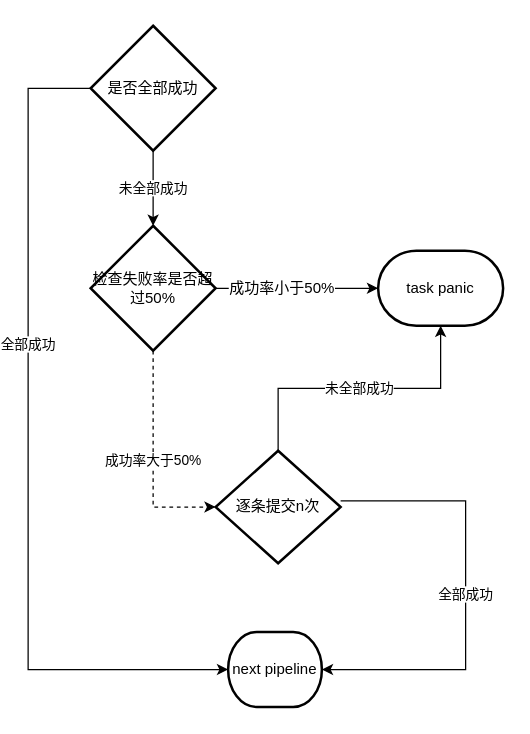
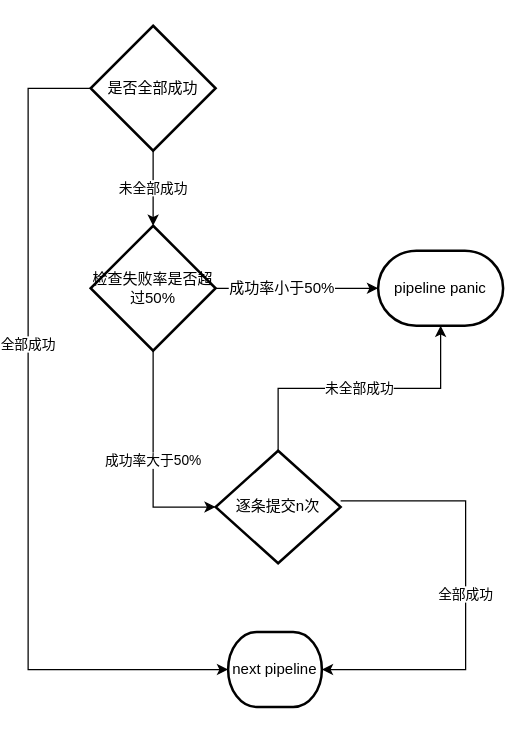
  <mxCell id="0" />
  <mxCell id="1" parent="0" />
  <mxCell id="2" value="未全部成功" style="edgeStyle=orthogonalEdgeStyle;rounded=0;orthogonalLoop=1;jettySize=auto;html=1;exitX=0.5;exitY=1;exitDx=0;exitDy=0;exitPerimeter=0;entryX=0.5;entryY=0;entryDx=0;entryDy=0;entryPerimeter=0;" parent="1" source="4" target="9" edge="1"><mxGeometry relative="1" as="geometry" /></mxCell>
  <mxCell id="3" value="全部成功" style="edgeStyle=orthogonalEdgeStyle;rounded=0;orthogonalLoop=1;jettySize=auto;html=1;exitX=0;exitY=0.5;exitDx=0;exitDy=0;exitPerimeter=0;entryX=0;entryY=0.5;entryDx=0;entryDy=0;entryPerimeter=0;" edge="1" parent="1" source="4" target="5"><mxGeometry x="-0.244" relative="1" as="geometry"><Array as="points"><mxPoint x="20" y="70" /><mxPoint x="20" y="535" /></Array><mxPoint as="offset" /></mxGeometry></mxCell>
  <mxCell id="4" value="是否全部成功" style="strokeWidth=2;html=1;shape=mxgraph.flowchart.decision;whiteSpace=wrap;" parent="1" vertex="1"><mxGeometry x="70" y="20" width="100" height="100" as="geometry" /></mxCell>
  <mxCell id="5" value="next pipeline" style="strokeWidth=2;html=1;shape=mxgraph.flowchart.terminator;whiteSpace=wrap;" parent="1" vertex="1"><mxGeometry x="180" y="505" width="75" height="60" as="geometry" /></mxCell>
  <mxCell id="6" style="edgeStyle=orthogonalEdgeStyle;rounded=0;orthogonalLoop=1;jettySize=auto;html=1;exitX=1;exitY=0.5;exitDx=0;exitDy=0;exitPerimeter=0;" parent="1" source="9" target="10" edge="1"><mxGeometry relative="1" as="geometry" /></mxCell>
  <mxCell id="7" value="成功率小于50%" style="text;html=1;resizable=0;points=[];align=center;verticalAlign=middle;labelBackgroundColor=#ffffff;" parent="6" vertex="1" connectable="0"><mxGeometry x="-0.2" y="1" relative="1" as="geometry"><mxPoint as="offset" /></mxGeometry></mxCell>
- <mxCell id="8" value="成功率大于50%" style="edgeStyle=orthogonalEdgeStyle;rounded=0;orthogonalLoop=1;jettySize=auto;html=1;exitX=0.5;exitY=1;exitDx=0;exitDy=0;exitPerimeter=0;dashed=1;" parent="1" source="9" target="13" edge="1"><mxGeometry relative="1" as="geometry"><Array as="points"><mxPoint x="120" y="405" /></Array></mxGeometry></mxCell>
+ <mxCell id="8" value="成功率大于50%" style="edgeStyle=orthogonalEdgeStyle;rounded=0;orthogonalLoop=1;jettySize=auto;html=1;exitX=0.5;exitY=1;exitDx=0;exitDy=0;exitPerimeter=0;" parent="1" source="9" target="13" edge="1"><mxGeometry relative="1" as="geometry"><Array as="points"><mxPoint x="120" y="405" /></Array></mxGeometry></mxCell>
  <mxCell id="9" value="检查失败率是否超过50%" style="strokeWidth=2;html=1;shape=mxgraph.flowchart.decision;whiteSpace=wrap;" parent="1" vertex="1"><mxGeometry x="70" y="180" width="100" height="100" as="geometry" /></mxCell>
- <mxCell id="10" value="task panic" style="strokeWidth=2;html=1;shape=mxgraph.flowchart.terminator;whiteSpace=wrap;" parent="1" vertex="1"><mxGeometry x="300" y="200" width="100" height="60" as="geometry" /></mxCell>
+ <mxCell id="10" value="pipeline panic" style="strokeWidth=2;html=1;shape=mxgraph.flowchart.terminator;whiteSpace=wrap;" parent="1" vertex="1"><mxGeometry x="300" y="200" width="100" height="60" as="geometry" /></mxCell>
  <mxCell id="11" value="全部成功" style="edgeStyle=orthogonalEdgeStyle;rounded=0;orthogonalLoop=1;jettySize=auto;html=1;entryX=1;entryY=0.5;entryDx=0;entryDy=0;entryPerimeter=0;" parent="1" source="13" target="5" edge="1"><mxGeometry relative="1" as="geometry"><mxPoint x="470" y="60" as="targetPoint" /><Array as="points"><mxPoint x="370" y="400" /><mxPoint x="370" y="535" /></Array></mxGeometry></mxCell>
  <mxCell id="12" value="未全部成功" style="edgeStyle=orthogonalEdgeStyle;rounded=0;orthogonalLoop=1;jettySize=auto;html=1;exitX=0.5;exitY=0;exitDx=0;exitDy=0;exitPerimeter=0;entryX=0.5;entryY=1;entryDx=0;entryDy=0;entryPerimeter=0;" parent="1" source="13" target="10" edge="1"><mxGeometry relative="1" as="geometry" /></mxCell>
  <mxCell id="13" value="逐条提交n次" style="strokeWidth=2;html=1;shape=mxgraph.flowchart.decision;whiteSpace=wrap;" parent="1" vertex="1"><mxGeometry x="170" y="360" width="100" height="90" as="geometry" /></mxCell>
